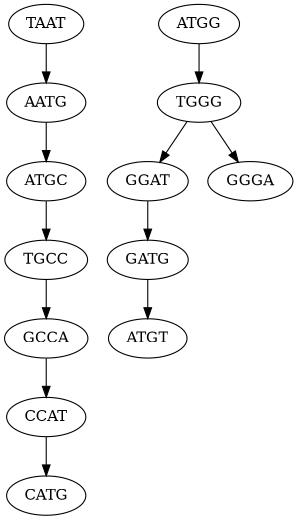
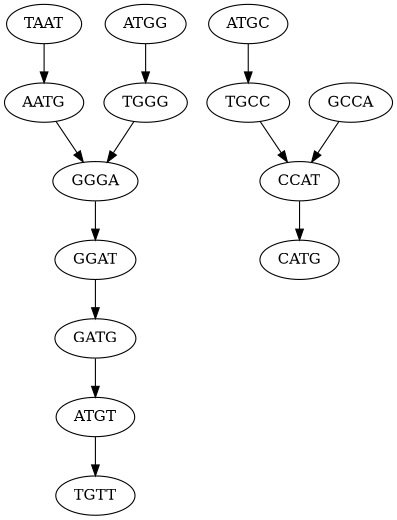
  digraph {
    n1 [label=TAAT]
    n2 [label=AATG]
    n3 [label=ATGC]
    n4 [label=CATG]
    n5 [label=ATGG]
    n6 [label=TGGG]
    n7 [label=TGCC]
    n8 [label=GCCA]
    n9 [label=CCAT]
    n10 [label=GGAT]
    n11 [label=GATG]
    n12 [label=ATGT]
    n13 [label=GGGA]
+   TGTT
    n1 -> n2
-   n2 -> n3
+   n2 -> n13
    n3 -> n7
    n5 -> n6
    n6 -> n13
-   n7 -> n8
+   n7 -> n9
    n8 -> n9
    n9 -> n4
    n10 -> n11
    n11 -> n12
-   n6 -> n10
+   n12 -> TGTT
+   n13 -> n10
  }
